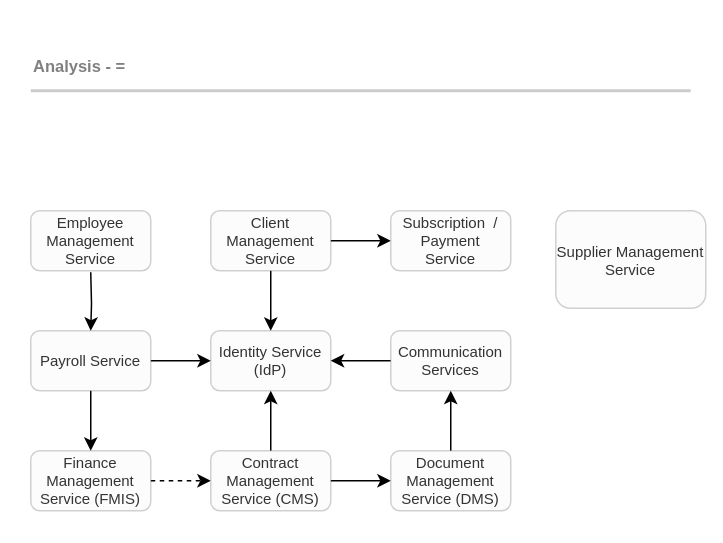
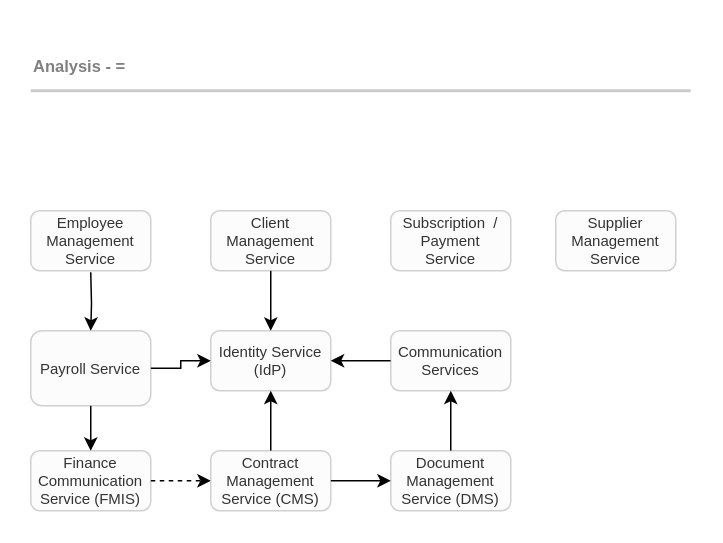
  <mxCell id="0" />
  <mxCell id="1" value="Title" parent="0" />
  <mxCell id="2" value="" style="group;fontSize=10;" vertex="1" connectable="0" parent="1"><mxGeometry x="20" y="20" width="440" height="45" as="geometry" /></mxCell>
  <mxCell id="3" value="&lt;font style=&quot;font-size: 11px&quot;&gt;Analysis - =&lt;/font&gt;" style="text;strokeColor=none;fillColor=none;html=1;fontSize=24;fontStyle=1;verticalAlign=middle;align=left;shadow=0;glass=0;comic=0;opacity=30;fontColor=#808080;" vertex="1" parent="2"><mxGeometry width="440" height="40" as="geometry" /></mxCell>
  <mxCell id="4" value="" style="line;strokeWidth=2;html=1;shadow=0;glass=0;comic=0;fillColor=none;fontSize=10;fontColor=#CCCCCC;labelBackgroundColor=none;strokeColor=#CCCCCC;" vertex="1" parent="2"><mxGeometry y="35" width="440" height="10" as="geometry" /></mxCell>
  <mxCell id="5" style="edgeStyle=orthogonalEdgeStyle;rounded=0;orthogonalLoop=1;jettySize=auto;html=1;entryX=0;entryY=0.5;entryDx=0;entryDy=0;dashed=1;" edge="1" parent="1" source="6" target="15"><mxGeometry relative="1" as="geometry" /></mxCell>
- <mxCell id="6" value="Finance&lt;br&gt;Management Service (FMIS)" style="rounded=1;whiteSpace=wrap;html=1;shadow=0;glass=0;comic=0;strokeColor=#666666;fillColor=#f5f5f5;fontSize=10;opacity=30;align=center;fontColor=#333333;" vertex="1" parent="1"><mxGeometry x="20" y="300" width="80" height="40" as="geometry" /></mxCell>
+ <mxCell id="6" value="Finance&lt;br&gt;Communication Service (FMIS)" style="rounded=1;whiteSpace=wrap;html=1;shadow=0;glass=0;comic=0;strokeColor=#666666;fillColor=#f5f5f5;fontSize=10;opacity=30;align=center;fontColor=#333333;" vertex="1" parent="1"><mxGeometry x="20" y="300" width="80" height="40" as="geometry" /></mxCell>
  <mxCell id="7" style="edgeStyle=orthogonalEdgeStyle;rounded=0;orthogonalLoop=1;jettySize=auto;html=1;" edge="1" parent="1" source="8" target="17"><mxGeometry relative="1" as="geometry" /></mxCell>
  <mxCell id="8" value="Document&lt;br&gt;Management&lt;br&gt;Service (DMS)" style="rounded=1;whiteSpace=wrap;html=1;shadow=0;glass=0;comic=0;strokeColor=#666666;fillColor=#f5f5f5;fontSize=10;opacity=30;align=center;fontColor=#333333;" vertex="1" parent="1"><mxGeometry x="260" y="300" width="80" height="40" as="geometry" /></mxCell>
  <mxCell id="9" value="Identity Service (IdP)" style="rounded=1;whiteSpace=wrap;html=1;shadow=0;glass=0;comic=0;strokeColor=#666666;fillColor=#f5f5f5;fontSize=10;opacity=30;align=center;fontColor=#333333;" vertex="1" parent="1"><mxGeometry x="140" y="220" width="80" height="40" as="geometry" /></mxCell>
  <mxCell id="10" style="edgeStyle=orthogonalEdgeStyle;rounded=0;orthogonalLoop=1;jettySize=auto;html=1;" edge="1" parent="1" source="12" target="6"><mxGeometry relative="1" as="geometry" /></mxCell>
  <mxCell id="11" style="edgeStyle=orthogonalEdgeStyle;rounded=0;orthogonalLoop=1;jettySize=auto;html=1;" edge="1" parent="1" source="12" target="9"><mxGeometry relative="1" as="geometry" /></mxCell>
- <mxCell id="12" value="Payroll Service" style="rounded=1;whiteSpace=wrap;html=1;shadow=0;glass=0;comic=0;strokeColor=#666666;fillColor=#f5f5f5;fontSize=10;opacity=30;align=center;fontColor=#333333;" vertex="1" parent="1"><mxGeometry x="20" y="220" width="80" height="40" as="geometry" /></mxCell>
+ <mxCell id="12" value="Payroll Service" style="rounded=1;whiteSpace=wrap;html=1;shadow=0;glass=0;comic=0;strokeColor=#666666;fillColor=#f5f5f5;fontSize=10;opacity=30;align=center;fontColor=#333333;" vertex="1" parent="1"><mxGeometry x="20" y="220" width="80" height="50" as="geometry" /></mxCell>
  <mxCell id="13" style="edgeStyle=orthogonalEdgeStyle;rounded=0;orthogonalLoop=1;jettySize=auto;html=1;entryX=0;entryY=0.5;entryDx=0;entryDy=0;" edge="1" parent="1" source="15" target="8"><mxGeometry relative="1" as="geometry" /></mxCell>
  <mxCell id="14" style="edgeStyle=orthogonalEdgeStyle;rounded=0;orthogonalLoop=1;jettySize=auto;html=1;entryX=0.5;entryY=1;entryDx=0;entryDy=0;" edge="1" parent="1" source="15" target="9"><mxGeometry relative="1" as="geometry" /></mxCell>
  <mxCell id="15" value="Contract Management Service (CMS)" style="rounded=1;whiteSpace=wrap;html=1;shadow=0;glass=0;comic=0;strokeColor=#666666;fillColor=#f5f5f5;fontSize=10;opacity=30;align=center;fontColor=#333333;" vertex="1" parent="1"><mxGeometry x="140" y="300" width="80" height="40" as="geometry" /></mxCell>
  <mxCell id="16" style="edgeStyle=orthogonalEdgeStyle;rounded=0;orthogonalLoop=1;jettySize=auto;html=1;" edge="1" parent="1" source="17" target="9"><mxGeometry relative="1" as="geometry" /></mxCell>
  <mxCell id="17" value="Communication Services" style="rounded=1;whiteSpace=wrap;html=1;shadow=0;glass=0;comic=0;strokeColor=#666666;fillColor=#f5f5f5;fontSize=10;opacity=30;align=center;fontColor=#333333;" vertex="1" parent="1"><mxGeometry x="260" y="220" width="80" height="40" as="geometry" /></mxCell>
  <mxCell id="18" style="edgeStyle=orthogonalEdgeStyle;rounded=0;orthogonalLoop=1;jettySize=auto;html=1;" edge="1" parent="1" source="20" target="9"><mxGeometry relative="1" as="geometry" /></mxCell>
- <mxCell id="19" style="edgeStyle=orthogonalEdgeStyle;rounded=0;orthogonalLoop=1;jettySize=auto;html=1;" edge="1" parent="1" source="20" target="23"><mxGeometry relative="1" as="geometry" /></mxCell>
  <mxCell id="20" value="Client Management Service" style="rounded=1;whiteSpace=wrap;html=1;shadow=0;glass=0;comic=0;strokeColor=#666666;fillColor=#f5f5f5;fontSize=10;opacity=30;align=center;fontColor=#333333;" vertex="1" parent="1"><mxGeometry x="140" y="140" width="80" height="40" as="geometry" /></mxCell>
  <mxCell id="21" style="edgeStyle=orthogonalEdgeStyle;rounded=0;orthogonalLoop=1;jettySize=auto;html=1;" edge="1" parent="1" target="12"><mxGeometry relative="1" as="geometry"><mxPoint x="60" y="181" as="sourcePoint" /></mxGeometry></mxCell>
  <mxCell id="22" value="Employee Management Service" style="rounded=1;whiteSpace=wrap;html=1;shadow=0;glass=0;comic=0;strokeColor=#666666;fillColor=#f5f5f5;fontSize=10;opacity=30;align=center;fontColor=#333333;" vertex="1" parent="1"><mxGeometry x="20" y="140" width="80" height="40" as="geometry" /></mxCell>
  <mxCell id="23" value="Subscription&amp;nbsp; / Payment &lt;br&gt;Service" style="rounded=1;whiteSpace=wrap;html=1;shadow=0;glass=0;comic=0;strokeColor=#666666;fillColor=#f5f5f5;fontSize=10;opacity=30;align=center;fontColor=#333333;" vertex="1" parent="1"><mxGeometry x="260" y="140" width="80" height="40" as="geometry" /></mxCell>
- <mxCell id="24" value="Supplier Management Service" style="rounded=1;whiteSpace=wrap;html=1;shadow=0;glass=0;comic=0;strokeColor=#666666;fillColor=#f5f5f5;fontSize=10;opacity=30;align=center;fontColor=#333333;" vertex="1" parent="1"><mxGeometry x="370" y="140" width="100" height="65" as="geometry" /></mxCell>
+ <mxCell id="24" value="Supplier Management Service" style="rounded=1;whiteSpace=wrap;html=1;shadow=0;glass=0;comic=0;strokeColor=#666666;fillColor=#f5f5f5;fontSize=10;opacity=30;align=center;fontColor=#333333;" vertex="1" parent="1"><mxGeometry x="370" y="140" width="80" height="40" as="geometry" /></mxCell>
  <mxCell id="25" value="Boxes &amp; Lines" parent="0" />
